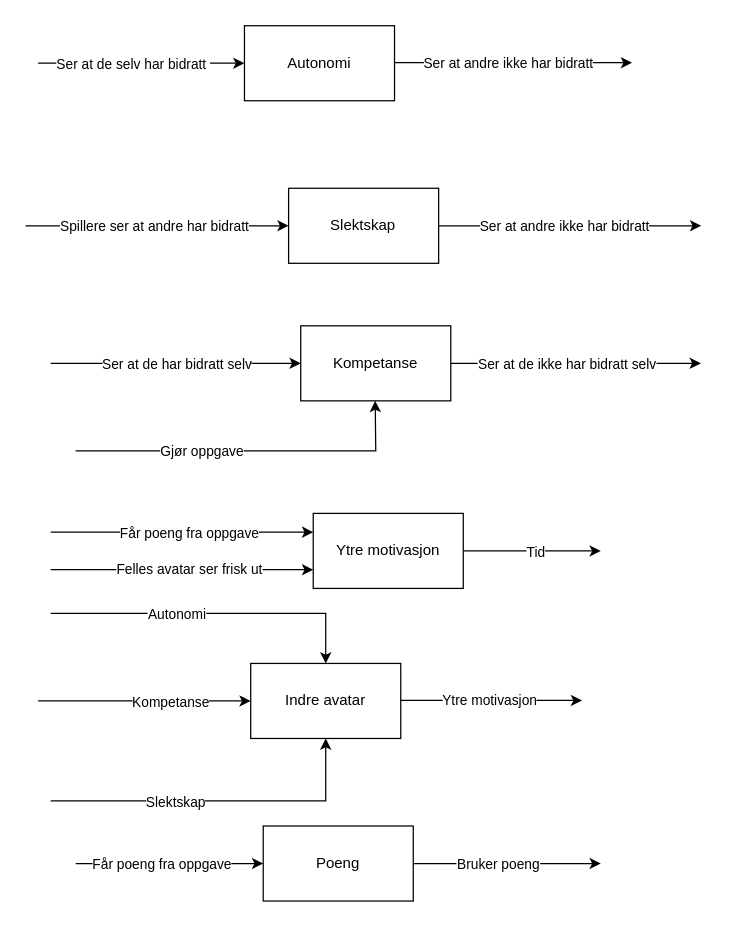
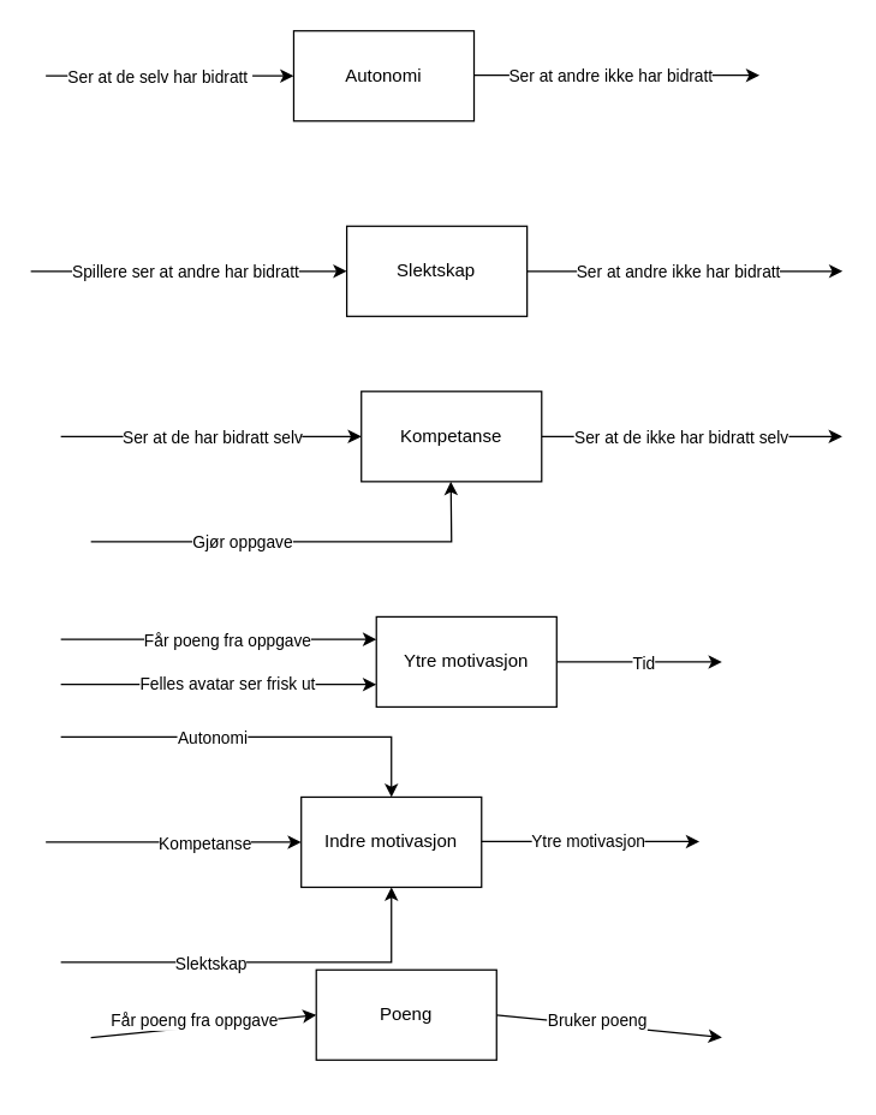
  <mxCell id="0" />
  <mxCell id="1" parent="0" />
  <mxCell id="2" style="edgeStyle=orthogonalEdgeStyle;rounded=0;orthogonalLoop=1;jettySize=auto;html=1;" edge="1" parent="1"><mxGeometry relative="1" as="geometry"><mxPoint x="465" y="559.57" as="targetPoint" /><mxPoint x="315" y="559.57" as="sourcePoint" /></mxGeometry></mxCell>
  <mxCell id="3" value="Ytre motivasjon" style="edgeLabel;html=1;align=center;verticalAlign=middle;resizable=0;points=[];" vertex="1" connectable="0" parent="2"><mxGeometry x="-0.303" y="1" relative="1" as="geometry"><mxPoint x="23" y="1" as="offset" /></mxGeometry></mxCell>
- <mxCell id="4" value="Indre avatar" style="rounded=0;whiteSpace=wrap;html=1;" vertex="1" parent="1"><mxGeometry x="200" y="530" width="120" height="60" as="geometry" /></mxCell>
+ <mxCell id="4" value="Indre motivasjon" style="rounded=0;whiteSpace=wrap;html=1;" vertex="1" parent="1"><mxGeometry x="200" y="530" width="120" height="60" as="geometry" /></mxCell>
  <mxCell id="5" style="edgeStyle=orthogonalEdgeStyle;rounded=0;orthogonalLoop=1;jettySize=auto;html=1;" edge="1" parent="1" source="7"><mxGeometry relative="1" as="geometry"><mxPoint x="480" y="440" as="targetPoint" /></mxGeometry></mxCell>
  <mxCell id="6" value="Tid" style="edgeLabel;html=1;align=center;verticalAlign=middle;resizable=0;points=[];" vertex="1" connectable="0" parent="5"><mxGeometry x="0.35" y="2" relative="1" as="geometry"><mxPoint x="-17" y="2" as="offset" /></mxGeometry></mxCell>
  <mxCell id="7" value="Ytre motivasjon" style="rounded=0;whiteSpace=wrap;html=1;" vertex="1" parent="1"><mxGeometry x="250" y="410" width="120" height="60" as="geometry" /></mxCell>
  <mxCell id="8" style="edgeStyle=orthogonalEdgeStyle;rounded=0;orthogonalLoop=1;jettySize=auto;html=1;" edge="1" parent="1"><mxGeometry relative="1" as="geometry"><mxPoint x="505" y="49.57" as="targetPoint" /><mxPoint x="295" y="49.57" as="sourcePoint" /></mxGeometry></mxCell>
  <mxCell id="9" value="Ser at andre ikke har bidratt" style="edgeLabel;html=1;align=center;verticalAlign=middle;resizable=0;points=[];" vertex="1" connectable="0" parent="8"><mxGeometry x="0.315" relative="1" as="geometry"><mxPoint x="-28" as="offset" /></mxGeometry></mxCell>
  <mxCell id="10" value="Autonomi" style="rounded=0;whiteSpace=wrap;html=1;" vertex="1" parent="1"><mxGeometry x="195" y="20" width="120" height="60" as="geometry" /></mxCell>
- <mxCell id="11" value="Poeng" style="rounded=0;whiteSpace=wrap;html=1;" vertex="1" parent="1"><mxGeometry x="210" y="660" width="120" height="60" as="geometry" /></mxCell>
+ <mxCell id="11" value="Poeng" style="rounded=0;whiteSpace=wrap;html=1;" vertex="1" parent="1"><mxGeometry x="210" y="645" width="120" height="60" as="geometry" /></mxCell>
  <mxCell id="12" style="edgeStyle=orthogonalEdgeStyle;rounded=0;orthogonalLoop=1;jettySize=auto;html=1;" edge="1" parent="1" source="14"><mxGeometry relative="1" as="geometry"><mxPoint x="560" y="290" as="targetPoint" /></mxGeometry></mxCell>
  <mxCell id="13" value="Ser at de ikke har bidratt selv" style="edgeLabel;html=1;align=center;verticalAlign=middle;resizable=0;points=[];" vertex="1" connectable="0" parent="12"><mxGeometry x="-0.208" relative="1" as="geometry"><mxPoint x="13" as="offset" /></mxGeometry></mxCell>
  <mxCell id="14" value="Kompetanse" style="rounded=0;whiteSpace=wrap;html=1;" vertex="1" parent="1"><mxGeometry x="240" y="260" width="120" height="60" as="geometry" /></mxCell>
  <mxCell id="15" style="edgeStyle=orthogonalEdgeStyle;rounded=0;orthogonalLoop=1;jettySize=auto;html=1;" edge="1" parent="1" source="17"><mxGeometry relative="1" as="geometry"><mxPoint x="560.3" y="180" as="targetPoint" /></mxGeometry></mxCell>
  <mxCell id="16" value="Ser at andre ikke har bidratt" style="edgeLabel;html=1;align=center;verticalAlign=middle;resizable=0;points=[];" vertex="1" connectable="0" parent="15"><mxGeometry x="0.279" relative="1" as="geometry"><mxPoint x="-34" as="offset" /></mxGeometry></mxCell>
  <mxCell id="17" value="Slektskap" style="rounded=0;whiteSpace=wrap;html=1;" vertex="1" parent="1"><mxGeometry x="230.3" y="150" width="120" height="60" as="geometry" /></mxCell>
  <mxCell id="18" value="" style="endArrow=classic;html=1;rounded=0;entryX=0;entryY=0.5;entryDx=0;entryDy=0;" edge="1" parent="1" target="10"><mxGeometry width="50" height="50" relative="1" as="geometry"><mxPoint x="30" y="50" as="sourcePoint" /><mxPoint x="80" y="10" as="targetPoint" /></mxGeometry></mxCell>
  <mxCell id="19" value="Ser at de selv har bidratt&amp;nbsp;" style="edgeLabel;html=1;align=center;verticalAlign=middle;resizable=0;points=[];" vertex="1" connectable="0" parent="18"><mxGeometry x="0.32" y="-1" relative="1" as="geometry"><mxPoint x="-34" y="-1" as="offset" /></mxGeometry></mxCell>
  <mxCell id="20" value="" style="endArrow=classic;html=1;rounded=0;entryX=0;entryY=0.5;entryDx=0;entryDy=0;" edge="1" parent="1" target="17"><mxGeometry width="50" height="50" relative="1" as="geometry"><mxPoint y="180" as="sourcePoint" x="20" /><mxPoint x="520" y="330" as="targetPoint" /></mxGeometry></mxCell>
  <mxCell id="21" value="Spillere ser at andre har bidratt" style="edgeLabel;html=1;align=center;verticalAlign=middle;resizable=0;points=[];" vertex="1" connectable="0" parent="20"><mxGeometry x="0.434" y="-4" relative="1" as="geometry"><mxPoint x="-49" y="-4" as="offset" /></mxGeometry></mxCell>
  <mxCell id="22" value="" style="endArrow=classic;html=1;rounded=0;" edge="1" parent="1" target="14"><mxGeometry width="50" height="50" relative="1" as="geometry"><mxPoint x="40" y="290" as="sourcePoint" /><mxPoint x="540" y="320" as="targetPoint" /></mxGeometry></mxCell>
  <mxCell id="23" value="Ser at de har bidratt selv" style="edgeLabel;html=1;align=center;verticalAlign=middle;resizable=0;points=[];" vertex="1" connectable="0" parent="22"><mxGeometry x="-0.266" y="-1" relative="1" as="geometry"><mxPoint x="27" y="-1" as="offset" /></mxGeometry></mxCell>
  <mxCell id="24" value="" style="endArrow=classic;html=1;rounded=0;" edge="1" parent="1"><mxGeometry width="50" height="50" relative="1" as="geometry"><mxPoint x="60" y="360" as="sourcePoint" /><mxPoint x="299.57" y="320" as="targetPoint" /><Array as="points"><mxPoint x="300" y="360" /></Array></mxGeometry></mxCell>
  <mxCell id="25" value="Gjør oppgave" style="edgeLabel;html=1;align=center;verticalAlign=middle;resizable=0;points=[];" vertex="1" connectable="0" parent="24"><mxGeometry x="-0.378" y="1" relative="1" as="geometry"><mxPoint x="13" y="1" as="offset" /></mxGeometry></mxCell>
  <mxCell id="26" value="" style="endArrow=classic;html=1;rounded=0;entryX=0;entryY=0.5;entryDx=0;entryDy=0;" edge="1" parent="1" target="11"><mxGeometry width="50" height="50" relative="1" as="geometry"><mxPoint x="60" y="690" as="sourcePoint" /><mxPoint x="70" y="635" as="targetPoint" /></mxGeometry></mxCell>
  <mxCell id="27" value="Får poeng fra oppgave" style="edgeLabel;html=1;align=center;verticalAlign=middle;resizable=0;points=[];" vertex="1" connectable="0" parent="26"><mxGeometry x="0.469" y="-1" relative="1" as="geometry"><mxPoint x="-42" y="-1" as="offset" /></mxGeometry></mxCell>
  <mxCell id="28" value="" style="endArrow=classic;html=1;rounded=0;exitX=1;exitY=0.5;exitDx=0;exitDy=0;" edge="1" parent="1" source="11"><mxGeometry width="50" height="50" relative="1" as="geometry"><mxPoint x="489.83" y="505" as="sourcePoint" /><mxPoint x="480" y="690" as="targetPoint" /></mxGeometry></mxCell>
  <mxCell id="29" value="Bruker poeng" style="edgeLabel;html=1;align=center;verticalAlign=middle;resizable=0;points=[];" vertex="1" connectable="0" parent="28"><mxGeometry x="-0.47" y="-2" relative="1" as="geometry"><mxPoint x="27" y="-2" as="offset" /></mxGeometry></mxCell>
  <mxCell id="30" value="" style="endArrow=classic;html=1;rounded=0;entryX=0;entryY=0.25;entryDx=0;entryDy=0;" edge="1" parent="1" target="7"><mxGeometry width="50" height="50" relative="1" as="geometry"><mxPoint x="40" y="425" as="sourcePoint" /><mxPoint x="95" y="380" as="targetPoint" /></mxGeometry></mxCell>
  <mxCell id="31" value="Får poeng fra oppgave" style="edgeLabel;html=1;align=center;verticalAlign=middle;resizable=0;points=[];" vertex="1" connectable="0" parent="30"><mxGeometry x="-0.243" relative="1" as="geometry"><mxPoint x="31" as="offset" /></mxGeometry></mxCell>
  <mxCell id="32" value="" style="endArrow=classic;html=1;rounded=0;entryX=0;entryY=0.75;entryDx=0;entryDy=0;" edge="1" parent="1" target="7"><mxGeometry width="50" height="50" relative="1" as="geometry"><mxPoint x="40" y="455" as="sourcePoint" /><mxPoint x="440" y="320" as="targetPoint" /></mxGeometry></mxCell>
  <mxCell id="33" value="Felles avatar ser frisk ut" style="edgeLabel;html=1;align=center;verticalAlign=middle;resizable=0;points=[];" vertex="1" connectable="0" parent="32"><mxGeometry x="-0.21" y="1" relative="1" as="geometry"><mxPoint x="27" as="offset" /></mxGeometry></mxCell>
  <mxCell id="34" value="" style="endArrow=classic;html=1;rounded=0;entryX=0.5;entryY=0;entryDx=0;entryDy=0;" edge="1" parent="1" target="4"><mxGeometry width="50" height="50" relative="1" as="geometry"><mxPoint x="40" y="490" as="sourcePoint" /><mxPoint x="250" y="500" as="targetPoint" /><Array as="points"><mxPoint x="260" y="490" /></Array></mxGeometry></mxCell>
  <mxCell id="35" value="Autonomi" style="edgeLabel;html=1;align=center;verticalAlign=middle;resizable=0;points=[];" vertex="1" connectable="0" parent="34"><mxGeometry x="-0.229" relative="1" as="geometry"><mxPoint as="offset" /></mxGeometry></mxCell>
  <mxCell id="36" value="" style="endArrow=classic;html=1;rounded=0;entryX=0;entryY=0.5;entryDx=0;entryDy=0;" edge="1" parent="1" target="4"><mxGeometry width="50" height="50" relative="1" as="geometry"><mxPoint x="30" y="560" as="sourcePoint" /><mxPoint x="490" y="470" as="targetPoint" /></mxGeometry></mxCell>
  <mxCell id="37" value="Kompetanse" style="edgeLabel;html=1;align=center;verticalAlign=middle;resizable=0;points=[];" vertex="1" connectable="0" parent="36"><mxGeometry x="0.232" y="-3" relative="1" as="geometry"><mxPoint y="-3" as="offset" /></mxGeometry></mxCell>
  <mxCell id="38" value="" style="endArrow=classic;html=1;rounded=0;entryX=0.5;entryY=1;entryDx=0;entryDy=0;" edge="1" parent="1" target="4"><mxGeometry width="50" height="50" relative="1" as="geometry"><mxPoint x="40" y="640" as="sourcePoint" /><mxPoint x="490" y="470" as="targetPoint" /><Array as="points"><mxPoint x="260" y="640" /></Array></mxGeometry></mxCell>
  <mxCell id="39" value="Slektskap" style="edgeLabel;html=1;align=center;verticalAlign=middle;resizable=0;points=[];" vertex="1" connectable="0" parent="38"><mxGeometry x="-0.041" relative="1" as="geometry"><mxPoint x="-30" as="offset" /></mxGeometry></mxCell>
